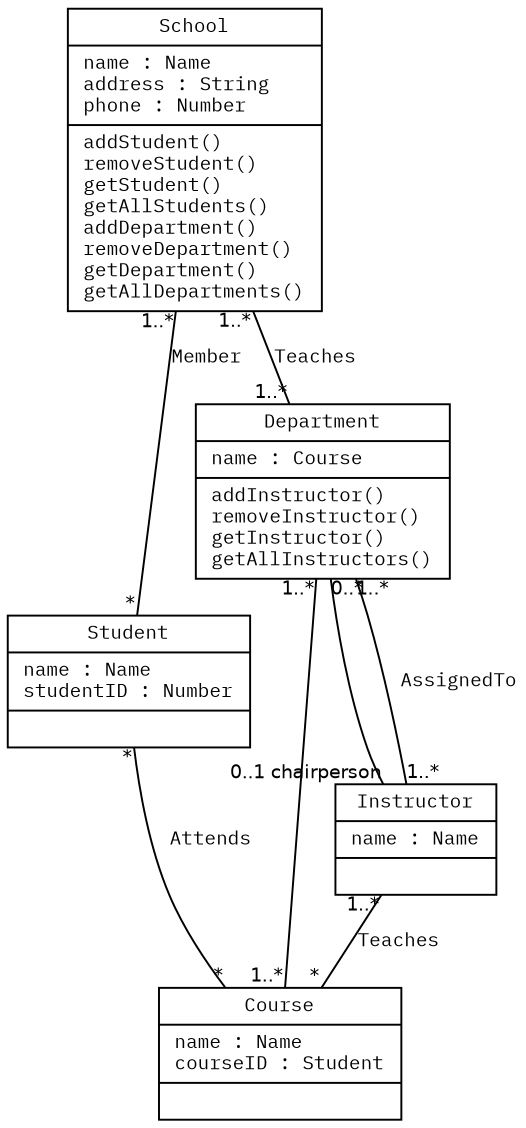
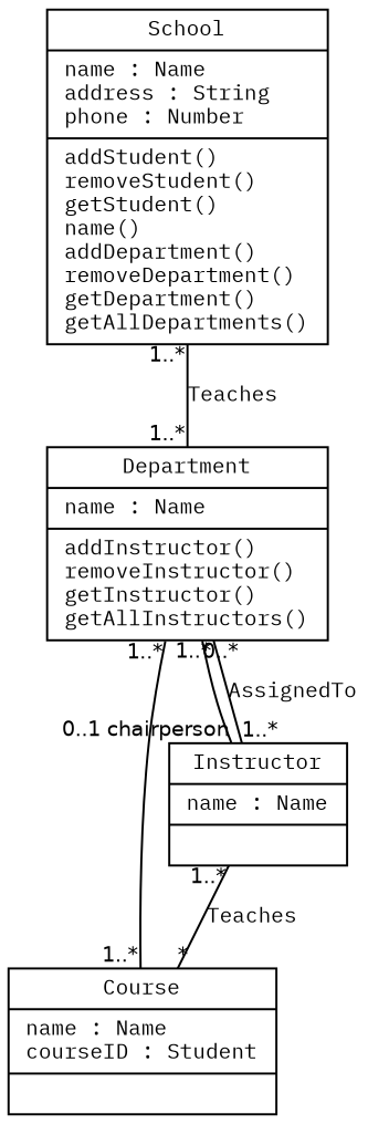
  digraph {
    fontname="IBM Plex Mono"
    node [fontcolor=black fontname="IBM Plex Mono" fontsize=10.0 shape=record]
    edge [arrowhead=none color=black fontcolor=black fontname="IBM Plex Mono" fontsize=10.0 headlabel="*" labelfontname=Helvetica labelfontsize=10 taillabel="1..*"]
-   n1 [label="{School\n|name : Name\laddress : String\lphone : Number\l|addStudent()\lremoveStudent()\lgetStudent()\lgetAllStudents()\laddDepartment()\lremoveDepartment()\lgetDepartment()\lgetAllDepartments()\l}"]
-   n2 [label="{Student\n|name : Name\lstudentID : Number\l|}"]
-   n3 [label="{Department\n|name : Course\l|addInstructor()\lremoveInstructor()\lgetInstructor()\lgetAllInstructors()\l}"]
+   n1 [label="{School\n|name : Name\laddress : String\lphone : Number\l|addStudent()\lremoveStudent()\lgetStudent()\lname()\laddDepartment()\lremoveDepartment()\lgetDepartment()\lgetAllDepartments()\l}"]
+   n3 [label="{Department\n|name : Name\l|addInstructor()\lremoveInstructor()\lgetInstructor()\lgetAllInstructors()\l}"]
    n4 [label="{Course\n|name : Name\lcourseID : Student\l|}"]
    n5 [label="{Instructor\n|name : Name\l|}"]
-   n1 -> n2 [arrowtail=ediamond label=Member]
    n1 -> n3 [arrowtail=diamond headlabel="1..*" label=Teaches]
-   n2 -> n4 [label=Attends taillabel="*"]
    n3 -> n4 [headlabel="1..*"]
    n3 -> n5 [headlabel="0..1 chairperson" taillabel="0..*"]
    n3 -> n5 [arrowtail=ediamond headlabel="1..*" label=AssignedTo]
    n5 -> n4 [label=Teaches]
  }
